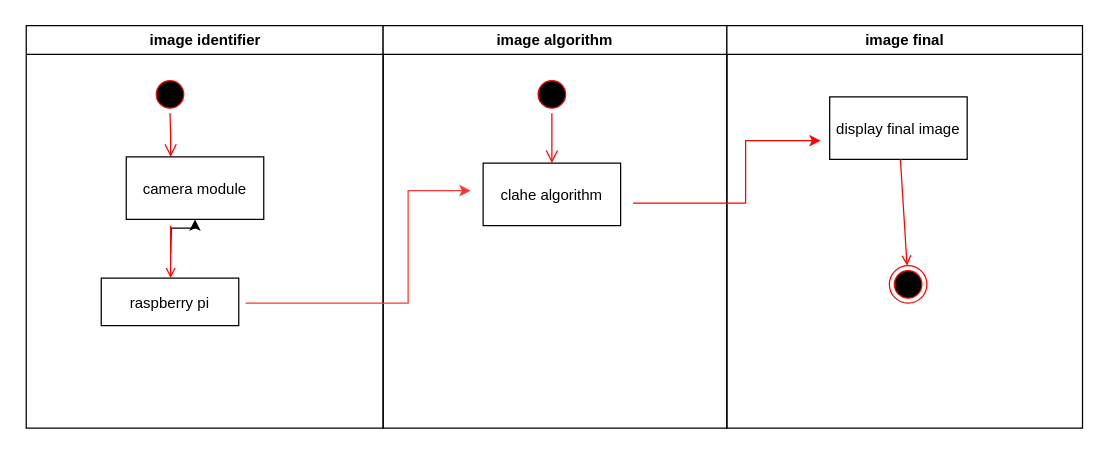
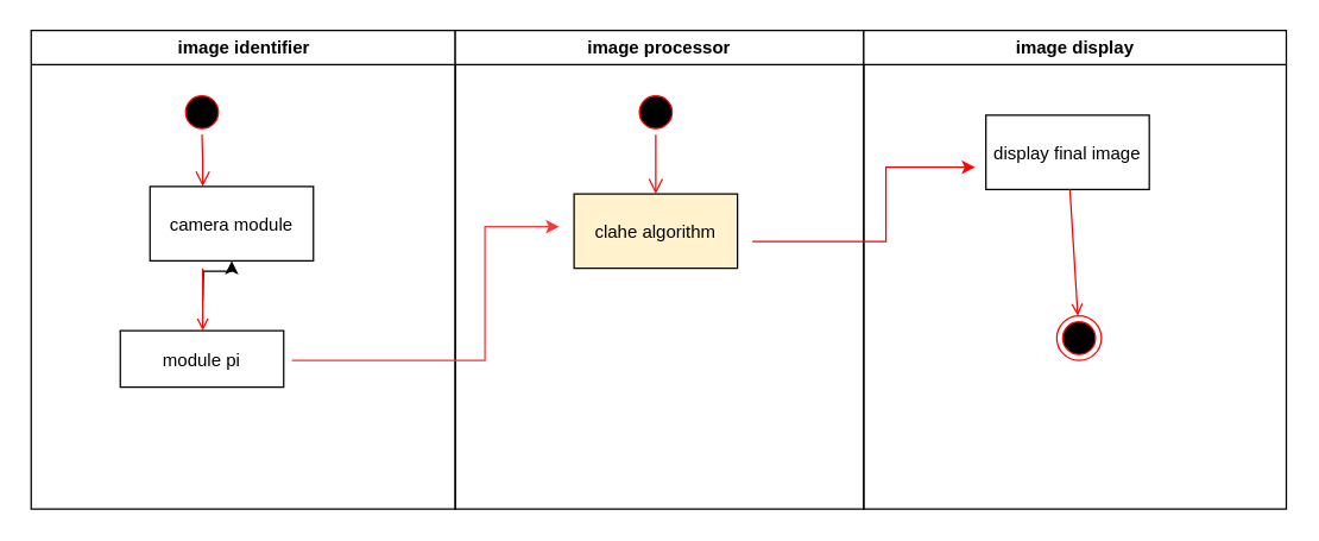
  <mxCell id="0" />
  <mxCell id="1" parent="0" />
  <mxCell id="2" value="image identifier" style="swimlane;whiteSpace=wrap" parent="1" vertex="1"><mxGeometry x="20.5" y="20" width="285.5" height="322" as="geometry" /></mxCell>
  <mxCell id="3" value="" style="ellipse;shape=startState;fillColor=#000000;strokeColor=#ff0000;" parent="2" vertex="1"><mxGeometry x="100" y="40" width="30" height="30" as="geometry" /></mxCell>
  <mxCell id="4" value="" style="edgeStyle=elbowEdgeStyle;elbow=horizontal;verticalAlign=bottom;endArrow=open;endSize=8;strokeColor=#FF0000;endFill=1;rounded=0" parent="2" source="3" target="5" edge="1"><mxGeometry x="100" y="40" as="geometry"><mxPoint x="115" y="110" as="targetPoint" /></mxGeometry></mxCell>
  <mxCell id="5" value="camera module" style="" parent="2" vertex="1"><mxGeometry x="80" y="105" width="110" height="50" as="geometry" /></mxCell>
  <mxCell id="6" value="" style="edgeStyle=orthogonalEdgeStyle;rounded=0;orthogonalLoop=1;jettySize=auto;html=1;" edge="1" parent="2" target="5"><mxGeometry relative="1" as="geometry"><mxPoint x="115.5" y="182" as="sourcePoint" /></mxGeometry></mxCell>
- <mxCell id="7" value="raspberry pi" style="" parent="2" vertex="1"><mxGeometry x="60" y="202" width="110" height="38" as="geometry" /></mxCell>
+ <mxCell id="7" value="module pi" style="" parent="2" vertex="1"><mxGeometry x="60" y="202" width="110" height="38" as="geometry" /></mxCell>
  <mxCell id="8" value="" style="endArrow=open;strokeColor=#FF0000;endFill=1;rounded=0" parent="2" edge="1"><mxGeometry relative="1" as="geometry"><mxPoint x="115.5" y="160" as="sourcePoint" /><mxPoint x="115.5" y="202" as="targetPoint" /></mxGeometry></mxCell>
- <mxCell id="9" value="image algorithm" style="swimlane;whiteSpace=wrap" parent="1" vertex="1"><mxGeometry x="306" y="20" width="275" height="322" as="geometry" /></mxCell>
+ <mxCell id="9" value="image processor" style="swimlane;whiteSpace=wrap" parent="1" vertex="1"><mxGeometry x="306" y="20" width="275" height="322" as="geometry" /></mxCell>
  <mxCell id="10" value="" style="ellipse;shape=startState;fillColor=#000000;strokeColor=#ff0000;" parent="9" vertex="1"><mxGeometry x="120" y="40" width="30" height="30" as="geometry" /></mxCell>
  <mxCell id="11" value="" style="edgeStyle=elbowEdgeStyle;elbow=horizontal;verticalAlign=bottom;endArrow=open;endSize=8;strokeColor=#FF0000;endFill=1;rounded=0" parent="9" source="10" target="12" edge="1"><mxGeometry x="40" y="20" as="geometry"><mxPoint x="55" y="90" as="targetPoint" /></mxGeometry></mxCell>
- <mxCell id="12" value="clahe algorithm" style="" parent="9" vertex="1"><mxGeometry x="80" y="110" width="110" height="50" as="geometry" /></mxCell>
- <mxCell id="13" value="image final" style="swimlane;whiteSpace=wrap" parent="1" vertex="1"><mxGeometry x="581" y="20" width="284.5" height="322" as="geometry" /></mxCell>
+ <mxCell id="12" value="clahe algorithm" style="fillColor=#fff2cc;" parent="9" vertex="1"><mxGeometry x="80" y="110" width="110" height="50" as="geometry" /></mxCell>
+ <mxCell id="13" value="image display" style="swimlane;whiteSpace=wrap" parent="1" vertex="1"><mxGeometry x="581" y="20" width="284.5" height="322" as="geometry" /></mxCell>
  <mxCell id="14" value="display final image" style="" parent="13" vertex="1"><mxGeometry x="82.25" y="57" width="110" height="50" as="geometry" /></mxCell>
  <mxCell id="15" value="" style="ellipse;shape=endState;fillColor=#000000;strokeColor=#ff0000" parent="13" vertex="1"><mxGeometry x="130" y="192" width="30" height="30" as="geometry" /></mxCell>
  <mxCell id="16" value="" style="endArrow=open;strokeColor=#FF0000;endFill=1;rounded=0" parent="13" source="14" target="15" edge="1"><mxGeometry relative="1" as="geometry" /></mxCell>
  <mxCell id="17" value="" style="endArrow=classic;html=1;rounded=0;fillColor=#f8cecc;strokeColor=#FF3333;" edge="1" parent="1"><mxGeometry width="50" height="50" relative="1" as="geometry"><mxPoint x="196" y="242" as="sourcePoint" /><mxPoint x="376" y="152" as="targetPoint" /><Array as="points"><mxPoint x="326" y="242" /><mxPoint x="326" y="152" /></Array></mxGeometry></mxCell>
  <mxCell id="18" value="" style="endArrow=classic;html=1;rounded=0;strokeColor=#FF0000;" edge="1" parent="1"><mxGeometry width="50" height="50" relative="1" as="geometry"><mxPoint x="506" y="162" as="sourcePoint" /><mxPoint x="656" y="112" as="targetPoint" /><Array as="points"><mxPoint x="596" y="162" /><mxPoint x="596" y="112" /></Array></mxGeometry></mxCell>
